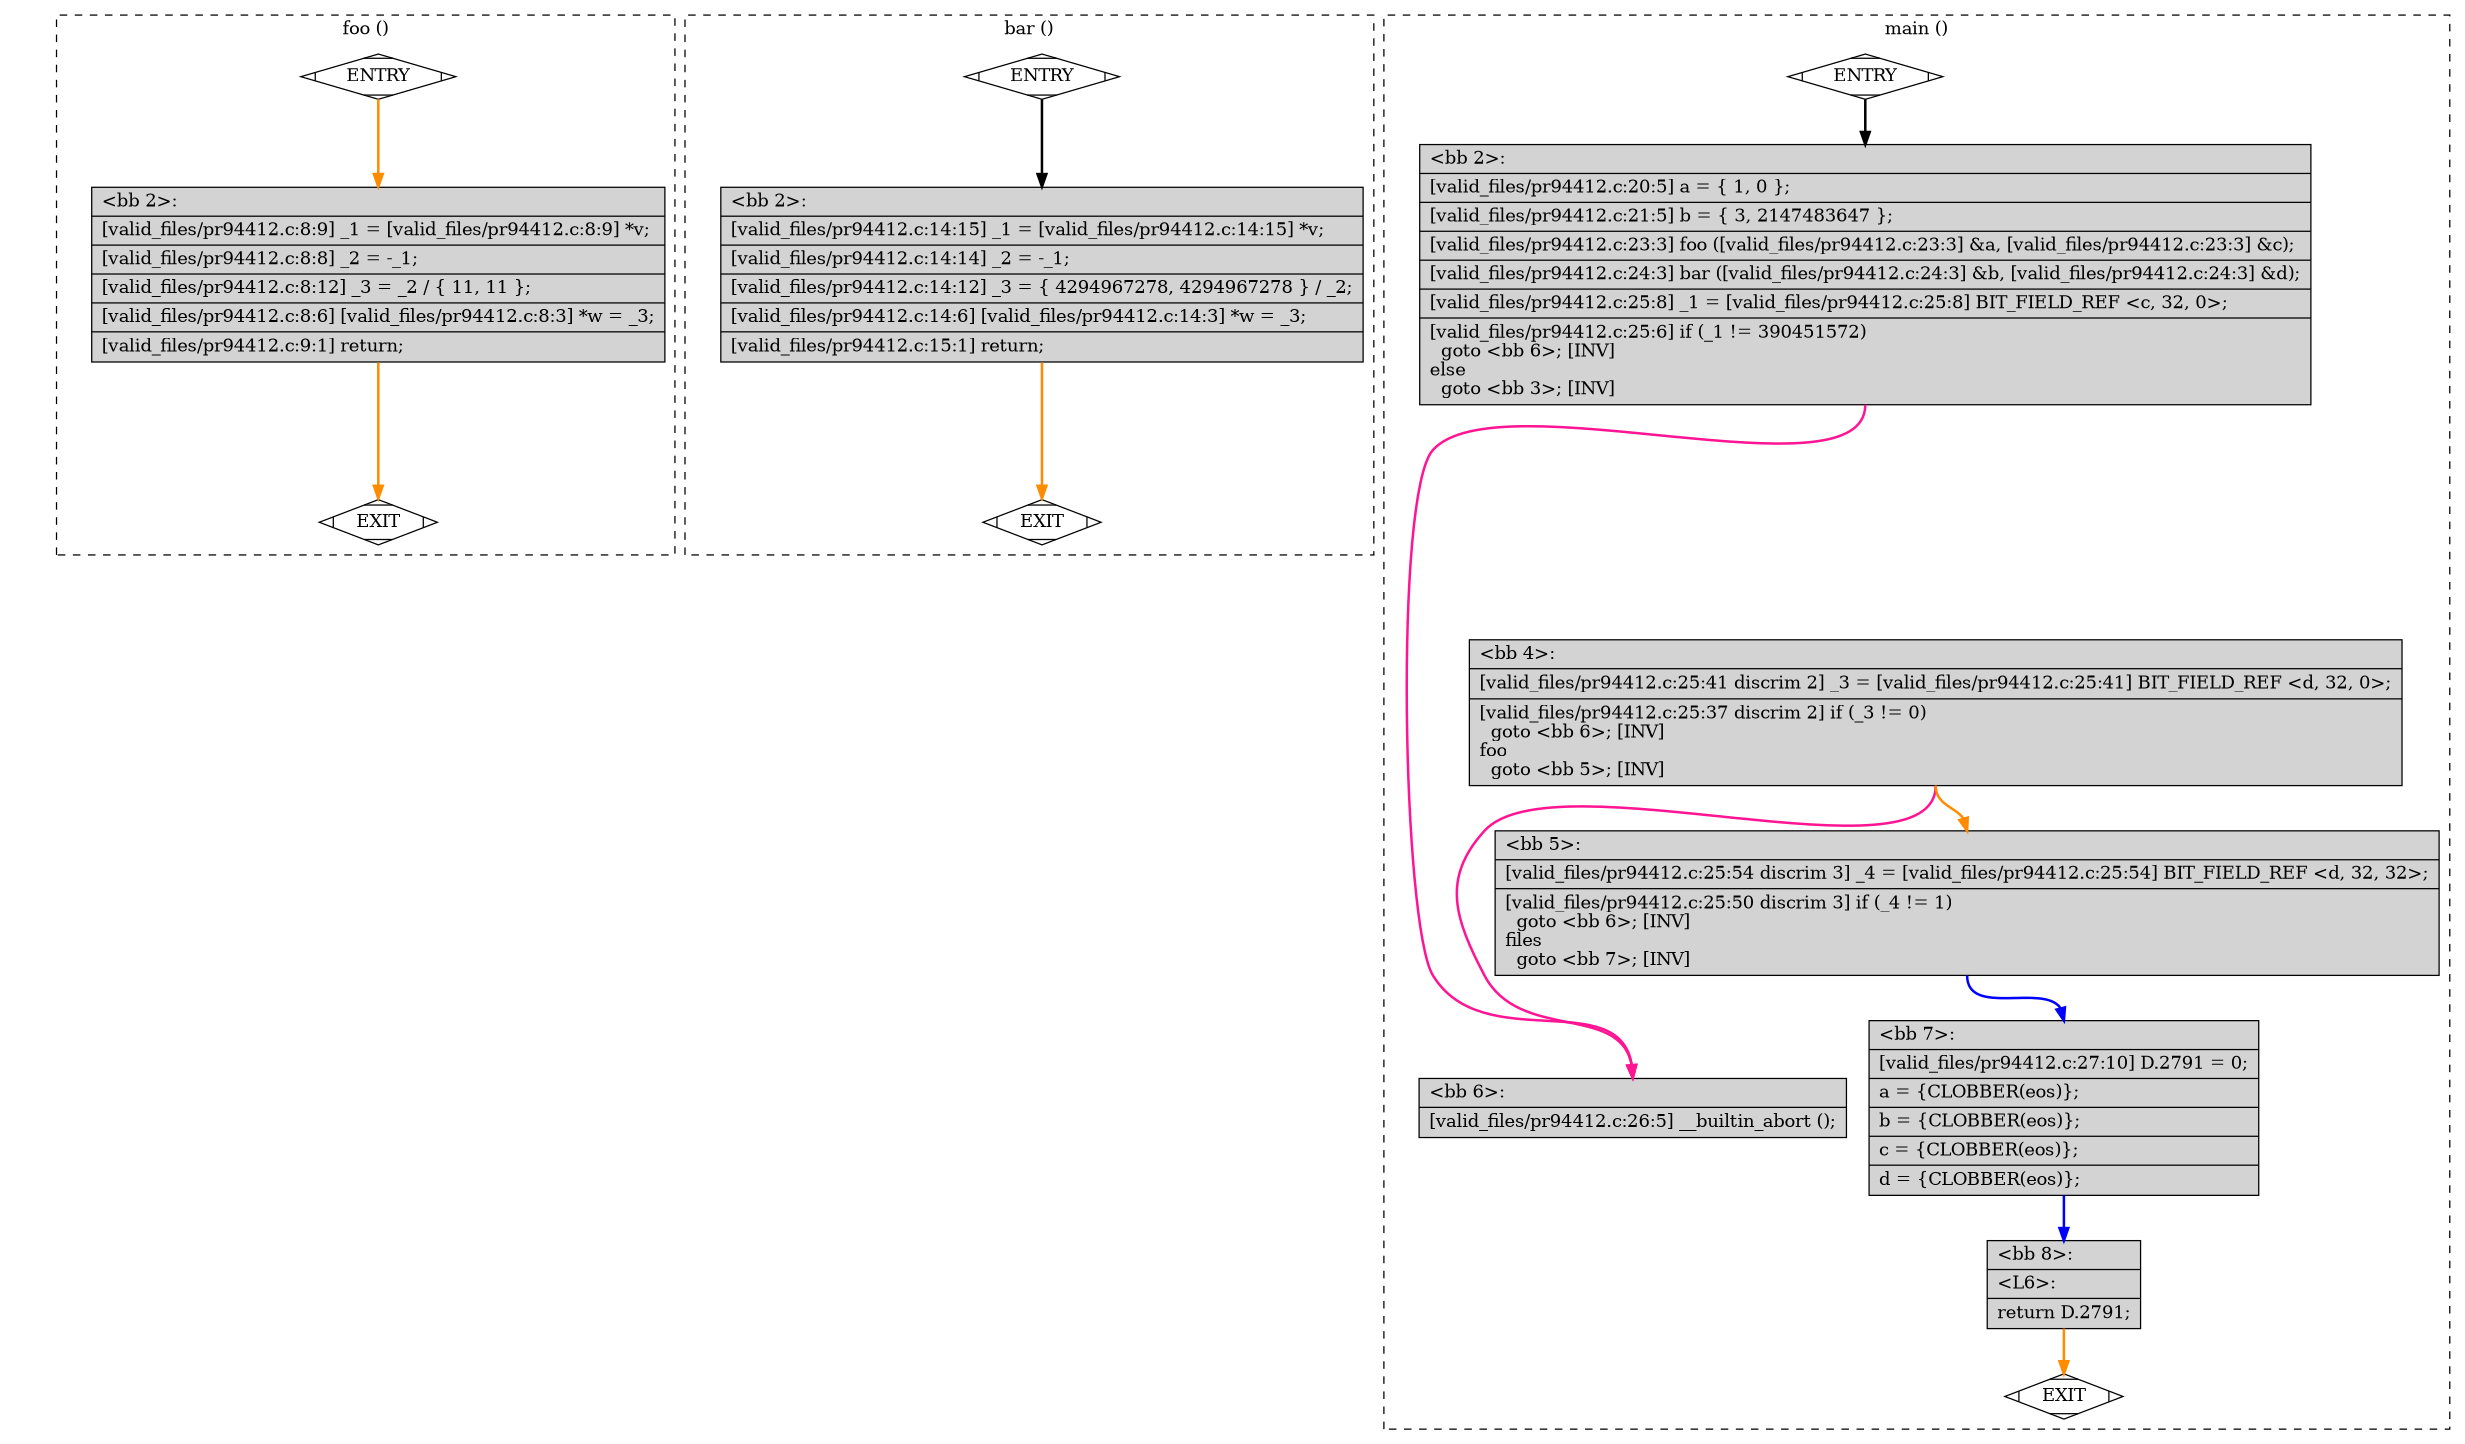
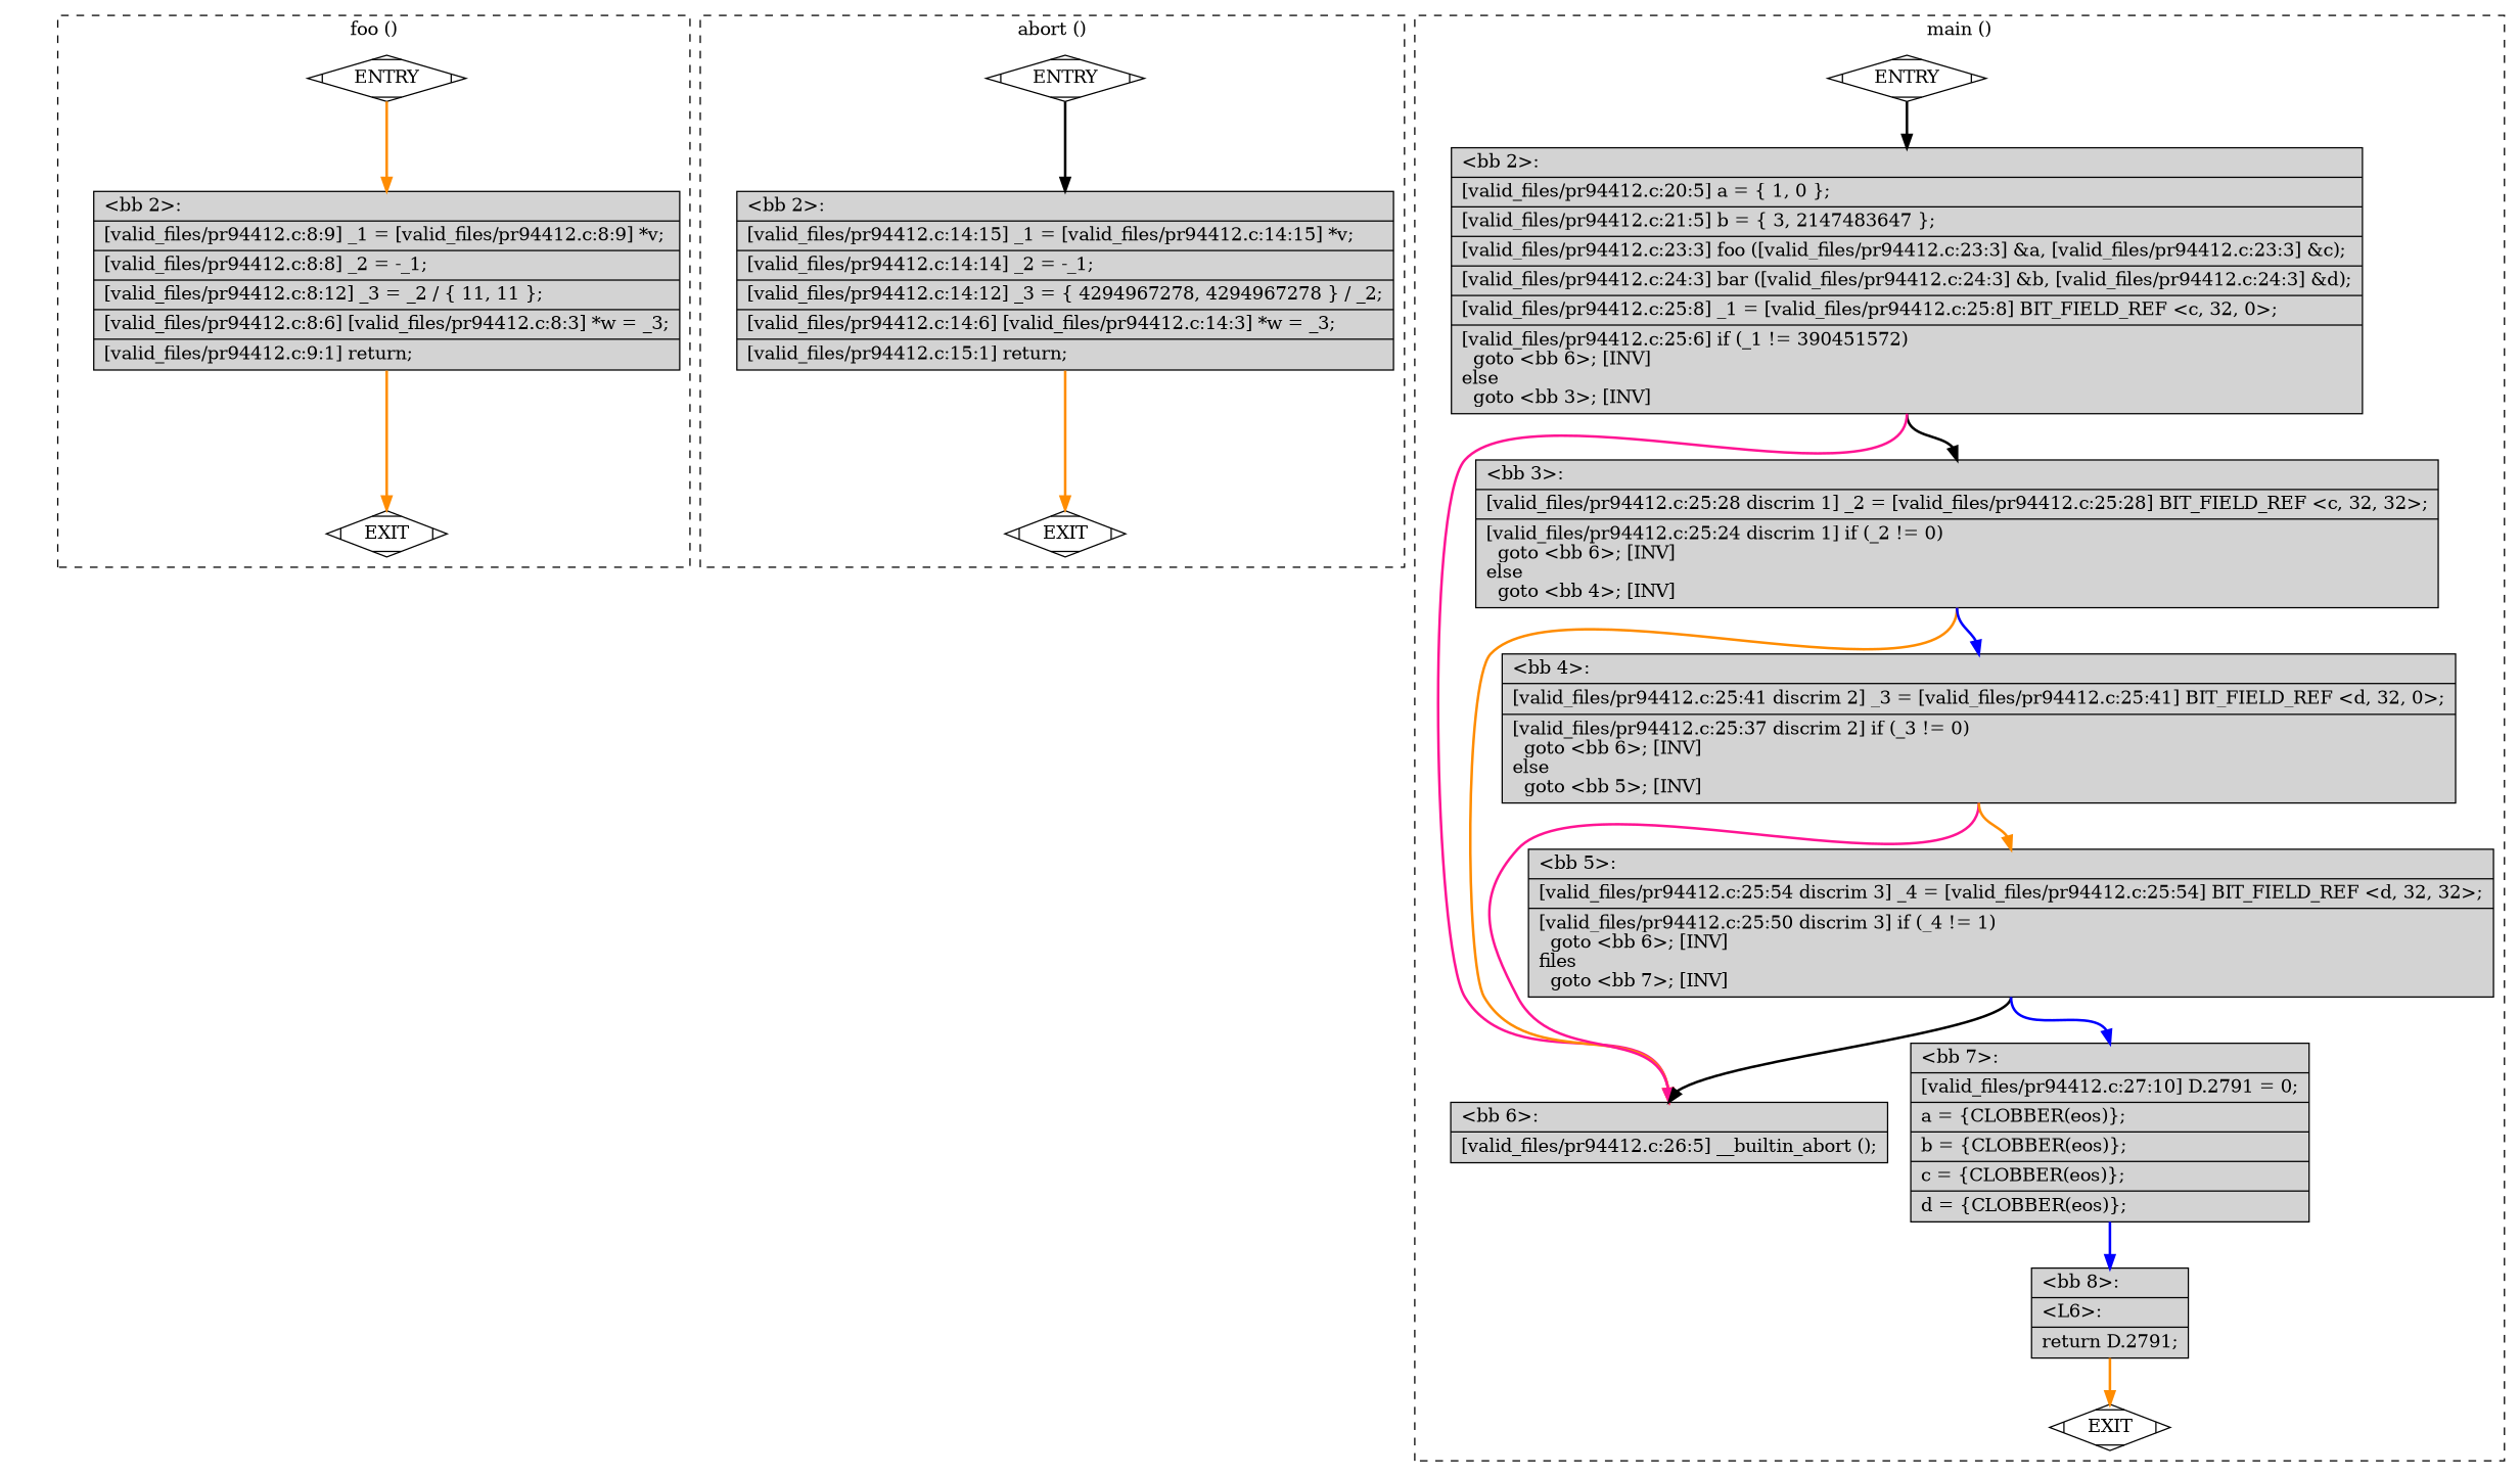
  digraph {
    node [fillcolor=lightgrey shape=record style=filled]
    edge [constraint=true headport=n style="solid,bold" tailport=s color=darkorange weight=10]
    n1 [fillcolor=white label=ENTRY shape=Mdiamond]
    n2 [fillcolor=white label=EXIT shape=Mdiamond]
    n3 [label="{\<bb\ 2\>:\l|[valid_files/pr94412.c:8:9]\ _1\ =\ [valid_files/pr94412.c:8:9]\ *v;\l|[valid_files/pr94412.c:8:8]\ _2\ =\ -_1;\l|[valid_files/pr94412.c:8:12]\ _3\ =\ _2\ /\ \{\ 11,\ 11\ \};\l|[valid_files/pr94412.c:8:6]\ [valid_files/pr94412.c:8:3]\ *w\ =\ _3;\l|[valid_files/pr94412.c:9:1]\ return;\l}"]
    n4 [fillcolor=white label=ENTRY shape=Mdiamond]
    n5 [fillcolor=white label=EXIT shape=Mdiamond]
    n6 [label="{\<bb\ 2\>:\l|[valid_files/pr94412.c:14:15]\ _1\ =\ [valid_files/pr94412.c:14:15]\ *v;\l|[valid_files/pr94412.c:14:14]\ _2\ =\ -_1;\l|[valid_files/pr94412.c:14:12]\ _3\ =\ \{\ 4294967278,\ 4294967278\ \}\ /\ _2;\l|[valid_files/pr94412.c:14:6]\ [valid_files/pr94412.c:14:3]\ *w\ =\ _3;\l|[valid_files/pr94412.c:15:1]\ return;\l}"]
    n7 [fillcolor=white label=ENTRY shape=Mdiamond]
    n8 [fillcolor=white label=EXIT shape=Mdiamond]
    n9 [label="{\<bb\ 2\>:\l|[valid_files/pr94412.c:20:5]\ a\ =\ \{\ 1,\ 0\ \};\l|[valid_files/pr94412.c:21:5]\ b\ =\ \{\ 3,\ 2147483647\ \};\l|[valid_files/pr94412.c:23:3]\ foo\ ([valid_files/pr94412.c:23:3]\ &a,\ [valid_files/pr94412.c:23:3]\ &c);\l|[valid_files/pr94412.c:24:3]\ bar\ ([valid_files/pr94412.c:24:3]\ &b,\ [valid_files/pr94412.c:24:3]\ &d);\l|[valid_files/pr94412.c:25:8]\ _1\ =\ [valid_files/pr94412.c:25:8]\ BIT_FIELD_REF\ \<c,\ 32,\ 0\>;\l|[valid_files/pr94412.c:25:6]\ if\ (_1\ !=\ 390451572)\l\ \ goto\ \<bb\ 6\>;\ [INV]\lelse\l\ \ goto\ \<bb\ 3\>;\ [INV]\l}"]
+   n10 [label="{\<bb\ 3\>:\l|[valid_files/pr94412.c:25:28\ discrim\ 1]\ _2\ =\ [valid_files/pr94412.c:25:28]\ BIT_FIELD_REF\ \<c,\ 32,\ 32\>;\l|[valid_files/pr94412.c:25:24\ discrim\ 1]\ if\ (_2\ !=\ 0)\l\ \ goto\ \<bb\ 6\>;\ [INV]\lelse\l\ \ goto\ \<bb\ 4\>;\ [INV]\l}"]
    n11 [label="{\<bb\ 6\>:\l|[valid_files/pr94412.c:26:5]\ __builtin_abort\ ();\l}"]
-   n12 [label="{\<bb\ 4\>:\l|[valid_files/pr94412.c:25:41\ discrim\ 2]\ _3\ =\ [valid_files/pr94412.c:25:41]\ BIT_FIELD_REF\ \<d,\ 32,\ 0\>;\l|[valid_files/pr94412.c:25:37\ discrim\ 2]\ if\ (_3\ !=\ 0)\l\ \ goto\ \<bb\ 6\>;\ [INV]\lfoo\l\ \ goto\ \<bb\ 5\>;\ [INV]\l}"]
+   n12 [label="{\<bb\ 4\>:\l|[valid_files/pr94412.c:25:41\ discrim\ 2]\ _3\ =\ [valid_files/pr94412.c:25:41]\ BIT_FIELD_REF\ \<d,\ 32,\ 0\>;\l|[valid_files/pr94412.c:25:37\ discrim\ 2]\ if\ (_3\ !=\ 0)\l\ \ goto\ \<bb\ 6\>;\ [INV]\lelse\l\ \ goto\ \<bb\ 5\>;\ [INV]\l}"]
    n13 [label="{\<bb\ 5\>:\l|[valid_files/pr94412.c:25:54\ discrim\ 3]\ _4\ =\ [valid_files/pr94412.c:25:54]\ BIT_FIELD_REF\ \<d,\ 32,\ 32\>;\l|[valid_files/pr94412.c:25:50\ discrim\ 3]\ if\ (_4\ !=\ 1)\l\ \ goto\ \<bb\ 6\>;\ [INV]\lfiles\l\ \ goto\ \<bb\ 7\>;\ [INV]\l}"]
    n14 [label="{\<bb\ 7\>:\l|[valid_files/pr94412.c:27:10]\ D.2791\ =\ 0;\l|a\ =\ \{CLOBBER(eos)\};\l|b\ =\ \{CLOBBER(eos)\};\l|c\ =\ \{CLOBBER(eos)\};\l|d\ =\ \{CLOBBER(eos)\};\l}"]
    n15 [label="{\<bb\ 8\>:\l|\<L6\>:\l|return\ D.2791;\l}"]
    subgraph cluster_1 {
      color=black
      label="foo ()"
      style=dashed
      n1
      n2
      n3
    }
    subgraph cluster_2 {
      color=black
-     label="bar ()"
+     label="abort ()"
      style=dashed
      n4
      n5
      n6
    }
    subgraph cluster_3 {
      color=black
      label="main ()"
      style=dashed
      n7
      n8
      n9
+     n10
      n11
      n12
      n13
      n14
      n15
    }
    n1 -> n2 [style=invis color="" weight=""]
    n1 -> n3 [weight=100]
    n3 -> n2
    n4 -> n5 [style=invis color="" weight=""]
    n4 -> n6 [color=black weight=100]
    n6 -> n5
    n7 -> n8 [style=invis color="" weight=""]
    n7 -> n9 [color=black weight=100]
+   n9 -> n10 [color=black]
    n9 -> n11 [color=deeppink]
+   n10 -> n11
+   n10 -> n12 [color=blue]
    n12 -> n11 [color=deeppink]
    n12 -> n13
+   n13 -> n11 [color=black]
    n13 -> n14 [color=blue]
    n14 -> n15 [color=blue weight=100]
    n15 -> n8
  }
